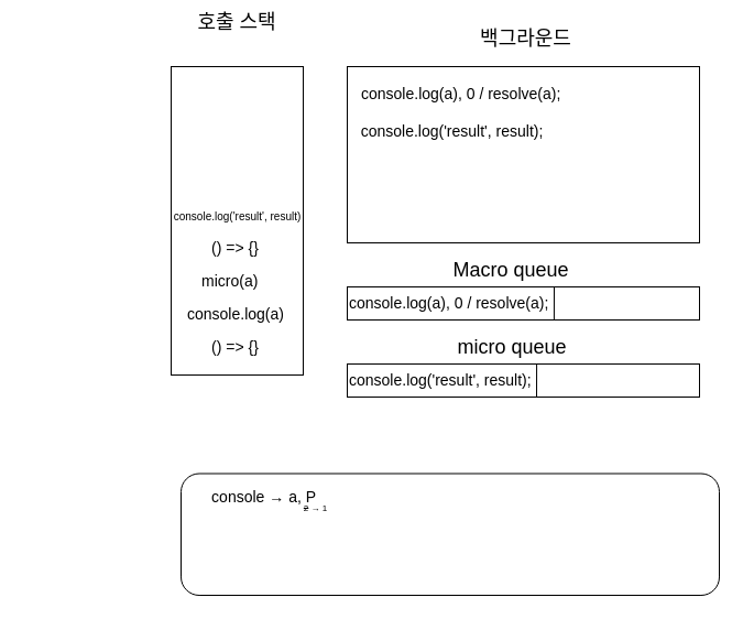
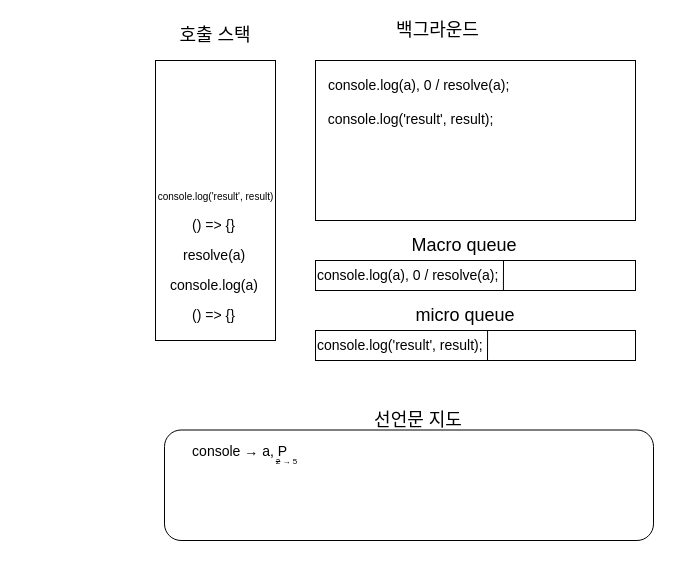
  <mxCell id="0" />
  <mxCell id="1" parent="0" />
  <mxCell id="2" value="&lt;br&gt;" style="rounded=0;whiteSpace=wrap;html=1;" vertex="1" parent="1"><mxGeometry x="155" y="60" width="120" height="280" as="geometry" /></mxCell>
- <mxCell id="3" value="&lt;font style=&quot;font-size: 18px;&quot;&gt;호출 스택&lt;/font&gt;" style="text;html=1;strokeColor=none;fillColor=none;align=center;verticalAlign=middle;whiteSpace=wrap;rounded=0;fontSize=14;" vertex="1" parent="1"><mxGeometry x="170" y="5" width="90" height="30" as="geometry" /></mxCell>
+ <mxCell id="3" value="&lt;font style=&quot;font-size: 18px;&quot;&gt;호출 스택&lt;/font&gt;" style="text;html=1;strokeColor=none;fillColor=none;align=center;verticalAlign=middle;whiteSpace=wrap;rounded=0;fontSize=14;" vertex="1" parent="1"><mxGeometry x="170" y="20" width="90" height="30" as="geometry" /></mxCell>
  <mxCell id="4" value="" style="group" vertex="1" connectable="0" parent="1"><mxGeometry x="164" y="410" width="489" height="130" as="geometry" /></mxCell>
  <mxCell id="5" value="" style="rounded=1;whiteSpace=wrap;html=1;" vertex="1" parent="4"><mxGeometry y="19.5" width="489" height="110.5" as="geometry" /></mxCell>
+ <mxCell id="6" value="&lt;font style=&quot;font-size: 18px;&quot;&gt;선언문 지도&lt;/font&gt;" style="text;html=1;strokeColor=none;fillColor=none;align=center;verticalAlign=middle;whiteSpace=wrap;rounded=0;fontSize=14;" vertex="1" parent="4"><mxGeometry x="197.93" width="112.07" height="19.5" as="geometry" /></mxCell>
  <mxCell id="7" value="" style="group" vertex="1" connectable="0" parent="4"><mxGeometry x="24" y="26" width="145" height="31.2" as="geometry" /></mxCell>
  <mxCell id="8" value="&lt;span style=&quot;font-size: 14px;&quot;&gt;console → a, P&amp;nbsp;&lt;/span&gt;" style="text;html=1;align=center;verticalAlign=middle;resizable=0;points=[];autosize=1;strokeColor=none;fillColor=none;fontSize=8;" vertex="1" parent="7"><mxGeometry x="-22" width="150" height="30" as="geometry" /></mxCell>
- <mxCell id="9" value="&lt;strike&gt;2&lt;/strike&gt;&amp;nbsp;→ 1" style="text;html=1;align=center;verticalAlign=middle;resizable=0;points=[];autosize=1;strokeColor=none;fillColor=none;fontSize=8;fontFamily=Helvetica;fontColor=default;" vertex="1" parent="7"><mxGeometry x="78" y="14.95" width="40" height="20" as="geometry" /></mxCell>
+ <mxCell id="9" value="&lt;strike&gt;2&lt;/strike&gt;&amp;nbsp;→ 5" style="text;html=1;align=center;verticalAlign=middle;resizable=0;points=[];autosize=1;strokeColor=none;fillColor=none;fontSize=8;fontFamily=Helvetica;fontColor=default;" vertex="1" parent="7"><mxGeometry x="78" y="14.95" width="40" height="20" as="geometry" /></mxCell>
  <mxCell id="10" value="" style="rounded=0;whiteSpace=wrap;html=1;" vertex="1" parent="1"><mxGeometry x="315" y="60" width="320" height="160" as="geometry" /></mxCell>
- <mxCell id="11" value="&lt;span style=&quot;font-size: 18px;&quot;&gt;백그라운드&lt;/span&gt;" style="text;html=1;strokeColor=none;fillColor=none;align=center;verticalAlign=middle;whiteSpace=wrap;rounded=0;fontSize=14;" vertex="1" parent="1"><mxGeometry x="430" y="20" width="95" height="30" as="geometry" /></mxCell>
+ <mxCell id="11" value="&lt;span style=&quot;font-size: 18px;&quot;&gt;백그라운드&lt;/span&gt;" style="text;html=1;strokeColor=none;fillColor=none;align=center;verticalAlign=middle;whiteSpace=wrap;rounded=0;fontSize=14;" vertex="1" parent="1"><mxGeometry x="390" y="15" width="95" height="30" as="geometry" /></mxCell>
  <mxCell id="12" value="" style="group" vertex="1" connectable="0" parent="1"><mxGeometry x="340.35" y="70" width="185.652" height="40" as="geometry" /></mxCell>
  <mxCell id="13" value="&lt;div style=&quot;&quot;&gt;&lt;span style=&quot;font-size: 14px; background-color: initial;&quot;&gt;console.log(a), 0 / resolve(a);&lt;/span&gt;&lt;/div&gt;" style="text;html=1;align=left;verticalAlign=middle;resizable=0;points=[];autosize=1;strokeColor=none;fillColor=none;fontSize=8;" vertex="1" parent="12"><mxGeometry x="-14.348" width="200" height="30" as="geometry" /></mxCell>
  <mxCell id="14" value="&lt;div style=&quot;border-color: var(--border-color); font-size: 8px; text-align: left;&quot;&gt;&lt;br&gt;&lt;/div&gt;" style="text;html=1;align=center;verticalAlign=middle;resizable=0;points=[];autosize=1;strokeColor=none;fillColor=none;fontSize=12;" vertex="1" parent="1"><mxGeometry x="20" y="310" width="20" height="20" as="geometry" /></mxCell>
  <mxCell id="15" value="&lt;div style=&quot;border-color: var(--border-color); text-align: left; line-height: 8px;&quot;&gt;&lt;span style=&quot;border-color: var(--border-color); font-size: 14px;&quot;&gt;console.log('result', result);&lt;/span&gt;&lt;/div&gt;" style="text;html=1;align=center;verticalAlign=middle;resizable=0;points=[];autosize=1;strokeColor=none;fillColor=none;fontSize=8;fontFamily=Helvetica;fontColor=default;" vertex="1" parent="1"><mxGeometry x="315" y="110" width="190" height="20" as="geometry" /></mxCell>
  <mxCell id="16" value="&lt;span style=&quot;font-size: 14px;&quot;&gt;console.log(a), 0 / resolve(a);&lt;/span&gt;" style="rounded=0;whiteSpace=wrap;html=1;align=left;" vertex="1" parent="1"><mxGeometry x="315" y="260" width="320" height="30" as="geometry" /></mxCell>
  <mxCell id="17" value="&lt;span style=&quot;font-size: 18px;&quot;&gt;Macro queue&lt;/span&gt;" style="text;html=1;strokeColor=none;fillColor=none;align=center;verticalAlign=middle;whiteSpace=wrap;rounded=0;fontSize=14;" vertex="1" parent="1"><mxGeometry x="399" y="230" width="130" height="30" as="geometry" /></mxCell>
  <mxCell id="18" value="&lt;span style=&quot;font-size: 18px;&quot;&gt;micro queue&lt;/span&gt;" style="text;html=1;strokeColor=none;fillColor=none;align=center;verticalAlign=middle;whiteSpace=wrap;rounded=0;fontSize=14;" vertex="1" parent="1"><mxGeometry x="400" y="300" width="130" height="30" as="geometry" /></mxCell>
  <mxCell id="19" value="" style="endArrow=none;html=1;rounded=0;fontSize=11;exitX=0.631;exitY=1.005;exitDx=0;exitDy=0;exitPerimeter=0;" edge="1" parent="1"><mxGeometry width="50" height="50" relative="1" as="geometry"><mxPoint x="502.92" y="290.15" as="sourcePoint" /><mxPoint x="503" y="260" as="targetPoint" /></mxGeometry></mxCell>
  <mxCell id="20" value="&lt;span style=&quot;font-size: 14px;&quot;&gt;console.log('result', result);&lt;/span&gt;" style="rounded=0;whiteSpace=wrap;html=1;align=left;" vertex="1" parent="1"><mxGeometry x="315" y="330" width="320" height="30" as="geometry" /></mxCell>
  <mxCell id="21" value="" style="endArrow=none;html=1;rounded=0;fontSize=11;exitX=0.631;exitY=1.005;exitDx=0;exitDy=0;exitPerimeter=0;" edge="1" parent="1"><mxGeometry x="-1" y="53" width="50" height="50" relative="1" as="geometry"><mxPoint x="487" y="360.15" as="sourcePoint" /><mxPoint x="487.08" y="330" as="targetPoint" /><mxPoint x="34" y="50" as="offset" /></mxGeometry></mxCell>
  <mxCell id="22" value="" style="group" vertex="1" connectable="0" parent="1"><mxGeometry x="192.73" y="300" width="44.53" height="40" as="geometry" /></mxCell>
  <mxCell id="23" value="&lt;div style=&quot;&quot;&gt;&lt;font style=&quot;font-size: 14px;&quot;&gt;() =&amp;gt; {}&lt;/font&gt;&lt;/div&gt;" style="text;html=1;align=left;verticalAlign=middle;resizable=0;points=[];autosize=1;strokeColor=none;fillColor=none;fontSize=8;" vertex="1" parent="22"><mxGeometry x="-3.223" width="70" height="30" as="geometry" /></mxCell>
  <mxCell id="24" value="" style="group" vertex="1" connectable="0" parent="1"><mxGeometry x="171" y="270" width="107.378" height="40" as="geometry" /></mxCell>
  <mxCell id="25" value="&lt;div style=&quot;&quot;&gt;&lt;span style=&quot;font-size: 14px;&quot;&gt;console.log(a)&lt;/span&gt;&lt;/div&gt;" style="text;html=1;align=left;verticalAlign=middle;resizable=0;points=[];autosize=1;strokeColor=none;fillColor=none;fontSize=8;" vertex="1" parent="24"><mxGeometry x="-2.622" width="110" height="30" as="geometry" /></mxCell>
  <mxCell id="26" value="" style="group" vertex="1" connectable="0" parent="1"><mxGeometry x="182.99" y="240" width="64" height="40" as="geometry" /></mxCell>
- <mxCell id="27" value="&lt;div style=&quot;&quot;&gt;&lt;span style=&quot;font-size: 14px;&quot;&gt;micro(a)&lt;/span&gt;&lt;/div&gt;" style="text;html=1;align=left;verticalAlign=middle;resizable=0;points=[];autosize=1;strokeColor=none;fillColor=none;fontSize=8;" vertex="1" parent="26"><mxGeometry x="-1.766" width="90" height="30" as="geometry" /></mxCell>
+ <mxCell id="27" value="&lt;div style=&quot;&quot;&gt;&lt;span style=&quot;font-size: 14px;&quot;&gt;resolve(a)&lt;/span&gt;&lt;/div&gt;" style="text;html=1;align=left;verticalAlign=middle;resizable=0;points=[];autosize=1;strokeColor=none;fillColor=none;fontSize=8;" vertex="1" parent="26"><mxGeometry x="-1.766" width="90" height="30" as="geometry" /></mxCell>
  <mxCell id="28" value="" style="group" vertex="1" connectable="0" parent="1"><mxGeometry x="192.73" y="210" width="44.53" height="40" as="geometry" /></mxCell>
  <mxCell id="29" value="&lt;div style=&quot;&quot;&gt;&lt;font style=&quot;font-size: 14px;&quot;&gt;() =&amp;gt; {}&lt;/font&gt;&lt;/div&gt;" style="text;html=1;align=left;verticalAlign=middle;resizable=0;points=[];autosize=1;strokeColor=none;fillColor=none;fontSize=8;" vertex="1" parent="28"><mxGeometry x="-3.223" width="70" height="30" as="geometry" /></mxCell>
  <mxCell id="30" value="&lt;font style=&quot;font-size: 10px;&quot;&gt;console.log('result', result)&lt;/font&gt;" style="text;html=1;align=center;verticalAlign=middle;resizable=0;points=[];autosize=1;strokeColor=none;fillColor=none;fontSize=14;" vertex="1" parent="1"><mxGeometry x="145" y="180" width="140" height="30" as="geometry" /></mxCell>
